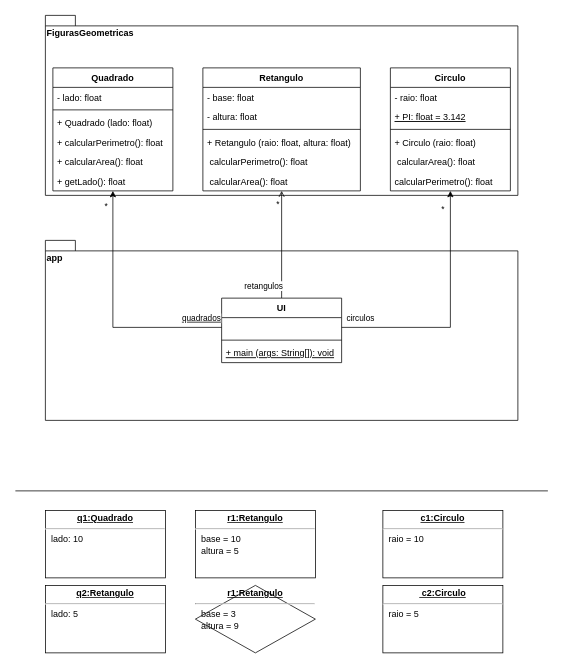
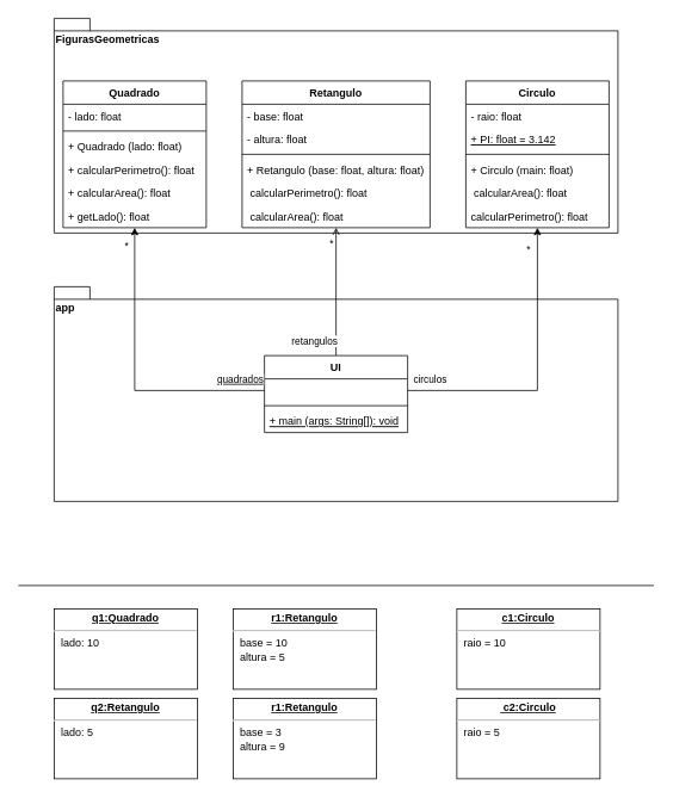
  <mxCell id="0" />
  <mxCell id="1" parent="0" />
  <mxCell id="2" value="FigurasGeometricas" style="shape=folder;fontStyle=1;spacingTop=10;tabWidth=40;tabHeight=14;tabPosition=left;html=1;align=left;verticalAlign=top;" vertex="1" parent="1"><mxGeometry x="60" y="20" width="630" height="240" as="geometry" /></mxCell>
  <mxCell id="3" value="Quadrado" style="swimlane;fontStyle=1;align=center;verticalAlign=top;childLayout=stackLayout;horizontal=1;startSize=26;horizontalStack=0;resizeParent=1;resizeParentMax=0;resizeLast=0;collapsible=1;marginBottom=0;" vertex="1" parent="1"><mxGeometry x="70" y="90" width="160" height="164" as="geometry" /></mxCell>
  <mxCell id="4" value="- lado: float" style="text;strokeColor=none;fillColor=none;align=left;verticalAlign=top;spacingLeft=4;spacingRight=4;overflow=hidden;rotatable=0;points=[[0,0.5],[1,0.5]];portConstraint=eastwest;" vertex="1" parent="3"><mxGeometry y="26" width="160" height="26" as="geometry" /></mxCell>
  <mxCell id="5" value="" style="line;strokeWidth=1;fillColor=none;align=left;verticalAlign=middle;spacingTop=-1;spacingLeft=3;spacingRight=3;rotatable=0;labelPosition=right;points=[];portConstraint=eastwest;" vertex="1" parent="3"><mxGeometry y="52" width="160" height="8" as="geometry" /></mxCell>
  <mxCell id="6" value="+ Quadrado (lado: float) " style="text;strokeColor=none;fillColor=none;align=left;verticalAlign=top;spacingLeft=4;spacingRight=4;overflow=hidden;rotatable=0;points=[[0,0.5],[1,0.5]];portConstraint=eastwest;" vertex="1" parent="3"><mxGeometry y="60" width="160" height="26" as="geometry" /></mxCell>
  <mxCell id="7" value="+ calcularPerimetro(): float" style="text;strokeColor=none;fillColor=none;align=left;verticalAlign=top;spacingLeft=4;spacingRight=4;overflow=hidden;rotatable=0;points=[[0,0.5],[1,0.5]];portConstraint=eastwest;" vertex="1" parent="3"><mxGeometry y="86" width="160" height="26" as="geometry" /></mxCell>
  <mxCell id="8" value="+ calcularArea(): float" style="text;strokeColor=none;fillColor=none;align=left;verticalAlign=top;spacingLeft=4;spacingRight=4;overflow=hidden;rotatable=0;points=[[0,0.5],[1,0.5]];portConstraint=eastwest;" vertex="1" parent="3"><mxGeometry y="112" width="160" height="26" as="geometry" /></mxCell>
  <mxCell id="9" value="+ getLado(): float" style="text;strokeColor=none;fillColor=none;align=left;verticalAlign=top;spacingLeft=4;spacingRight=4;overflow=hidden;rotatable=0;points=[[0,0.5],[1,0.5]];portConstraint=eastwest;" vertex="1" parent="3"><mxGeometry y="138" width="160" height="26" as="geometry" /></mxCell>
  <mxCell id="10" value="Retangulo" style="swimlane;fontStyle=1;align=center;verticalAlign=top;childLayout=stackLayout;horizontal=1;startSize=26;horizontalStack=0;resizeParent=1;resizeParentMax=0;resizeLast=0;collapsible=1;marginBottom=0;" vertex="1" parent="1"><mxGeometry x="270" y="90" width="210" height="164" as="geometry" /></mxCell>
  <mxCell id="11" value="- base: float" style="text;strokeColor=none;fillColor=none;align=left;verticalAlign=top;spacingLeft=4;spacingRight=4;overflow=hidden;rotatable=0;points=[[0,0.5],[1,0.5]];portConstraint=eastwest;" vertex="1" parent="10"><mxGeometry y="26" width="210" height="26" as="geometry" /></mxCell>
  <mxCell id="12" value="- altura: float" style="text;strokeColor=none;fillColor=none;align=left;verticalAlign=top;spacingLeft=4;spacingRight=4;overflow=hidden;rotatable=0;points=[[0,0.5],[1,0.5]];portConstraint=eastwest;" vertex="1" parent="10"><mxGeometry y="52" width="210" height="26" as="geometry" /></mxCell>
  <mxCell id="13" value="" style="line;strokeWidth=1;fillColor=none;align=left;verticalAlign=middle;spacingTop=-1;spacingLeft=3;spacingRight=3;rotatable=0;labelPosition=right;points=[];portConstraint=eastwest;" vertex="1" parent="10"><mxGeometry y="78" width="210" height="8" as="geometry" /></mxCell>
- <mxCell id="14" value="+ Retangulo (raio: float, altura: float)" style="text;strokeColor=none;fillColor=none;align=left;verticalAlign=top;spacingLeft=4;spacingRight=4;overflow=hidden;rotatable=0;points=[[0,0.5],[1,0.5]];portConstraint=eastwest;" vertex="1" parent="10"><mxGeometry y="86" width="210" height="26" as="geometry" /></mxCell>
+ <mxCell id="14" value="+ Retangulo (base: float, altura: float)" style="text;strokeColor=none;fillColor=none;align=left;verticalAlign=top;spacingLeft=4;spacingRight=4;overflow=hidden;rotatable=0;points=[[0,0.5],[1,0.5]];portConstraint=eastwest;" vertex="1" parent="10"><mxGeometry y="86" width="210" height="26" as="geometry" /></mxCell>
  <mxCell id="15" value=" calcularPerimetro(): float" style="text;strokeColor=none;fillColor=none;align=left;verticalAlign=top;spacingLeft=4;spacingRight=4;overflow=hidden;rotatable=0;points=[[0,0.5],[1,0.5]];portConstraint=eastwest;" vertex="1" parent="10"><mxGeometry y="112" width="210" height="26" as="geometry" /></mxCell>
  <mxCell id="16" value=" calcularArea(): float" style="text;strokeColor=none;fillColor=none;align=left;verticalAlign=top;spacingLeft=4;spacingRight=4;overflow=hidden;rotatable=0;points=[[0,0.5],[1,0.5]];portConstraint=eastwest;" vertex="1" parent="10"><mxGeometry y="138" width="210" height="26" as="geometry" /></mxCell>
  <mxCell id="17" value="" style="line;strokeWidth=1;fillColor=none;align=left;verticalAlign=middle;spacingTop=-1;spacingLeft=3;spacingRight=3;rotatable=0;labelPosition=right;points=[];portConstraint=eastwest;" vertex="1" parent="1"><mxGeometry x="20" y="650" width="710" height="8" as="geometry" /></mxCell>
  <mxCell id="18" value="&lt;p style=&quot;margin: 0px ; margin-top: 4px ; text-align: center ; text-decoration: underline&quot;&gt;&lt;b&gt;q1:Quadrado&lt;/b&gt;&lt;/p&gt;&lt;hr&gt;&lt;p style=&quot;margin: 0px ; margin-left: 8px&quot;&gt;lado: 10&lt;br&gt;&lt;/p&gt;" style="verticalAlign=top;align=left;overflow=fill;fontSize=12;fontFamily=Helvetica;html=1;" vertex="1" parent="1"><mxGeometry x="60" y="680" width="160" height="90" as="geometry" /></mxCell>
  <mxCell id="19" value="&lt;p style=&quot;margin: 0px ; margin-top: 4px ; text-align: center ; text-decoration: underline&quot;&gt;&lt;b&gt;q2:Retangulo&lt;/b&gt;&lt;/p&gt;&lt;hr&gt;&lt;p style=&quot;margin: 0px ; margin-left: 8px&quot;&gt;lado: 5&lt;br&gt;&lt;/p&gt;" style="verticalAlign=top;align=left;overflow=fill;fontSize=12;fontFamily=Helvetica;html=1;" vertex="1" parent="1"><mxGeometry x="60" y="780" width="160" height="90" as="geometry" /></mxCell>
  <mxCell id="20" value="&lt;p style=&quot;margin: 0px ; margin-top: 4px ; text-align: center ; text-decoration: underline&quot;&gt;&lt;b&gt;r1:Retangulo&lt;/b&gt;&lt;/p&gt;&lt;hr&gt;&lt;p style=&quot;margin: 0px ; margin-left: 8px&quot;&gt;base = 10&lt;br&gt;altura = 5&lt;br&gt;&lt;br&gt;&lt;/p&gt;" style="verticalAlign=top;align=left;overflow=fill;fontSize=12;fontFamily=Helvetica;html=1;" vertex="1" parent="1"><mxGeometry x="260" y="680" width="160" height="90" as="geometry" /></mxCell>
- <mxCell id="21" value="&lt;p style=&quot;margin: 0px ; margin-top: 4px ; text-align: center ; text-decoration: underline&quot;&gt;&lt;b&gt;r1:Retangulo&lt;/b&gt;&lt;/p&gt;&lt;hr&gt;&lt;p style=&quot;margin: 0px ; margin-left: 8px&quot;&gt;base = 3&lt;br&gt;altura = 9&lt;br&gt;&lt;br&gt;&lt;/p&gt;" style="rhombus;verticalAlign=top;align=left;overflow=fill;fontSize=12;fontFamily=Helvetica;html=1;" vertex="1" parent="1"><mxGeometry x="260" y="780" width="160" height="90" as="geometry" /></mxCell>
+ <mxCell id="21" value="&lt;p style=&quot;margin: 0px ; margin-top: 4px ; text-align: center ; text-decoration: underline&quot;&gt;&lt;b&gt;r1:Retangulo&lt;/b&gt;&lt;/p&gt;&lt;hr&gt;&lt;p style=&quot;margin: 0px ; margin-left: 8px&quot;&gt;base = 3&lt;br&gt;altura = 9&lt;br&gt;&lt;br&gt;&lt;/p&gt;" style="verticalAlign=top;align=left;overflow=fill;fontSize=12;fontFamily=Helvetica;html=1;" vertex="1" parent="1"><mxGeometry x="260" y="780" width="160" height="90" as="geometry" /></mxCell>
  <mxCell id="22" value="Circulo" style="swimlane;fontStyle=1;align=center;verticalAlign=top;childLayout=stackLayout;horizontal=1;startSize=26;horizontalStack=0;resizeParent=1;resizeParentMax=0;resizeLast=0;collapsible=1;marginBottom=0;" vertex="1" parent="1"><mxGeometry x="520" y="90" width="160" height="164" as="geometry" /></mxCell>
  <mxCell id="23" value="- raio: float" style="text;strokeColor=none;fillColor=none;align=left;verticalAlign=top;spacingLeft=4;spacingRight=4;overflow=hidden;rotatable=0;points=[[0,0.5],[1,0.5]];portConstraint=eastwest;" vertex="1" parent="22"><mxGeometry y="26" width="160" height="26" as="geometry" /></mxCell>
  <mxCell id="24" value="+ PI: float = 3.142" style="text;strokeColor=none;fillColor=none;align=left;verticalAlign=top;spacingLeft=4;spacingRight=4;overflow=hidden;rotatable=0;points=[[0,0.5],[1,0.5]];portConstraint=eastwest;fontStyle=4" vertex="1" parent="22"><mxGeometry y="52" width="160" height="26" as="geometry" /></mxCell>
  <mxCell id="25" value="" style="line;strokeWidth=1;fillColor=none;align=left;verticalAlign=middle;spacingTop=-1;spacingLeft=3;spacingRight=3;rotatable=0;labelPosition=right;points=[];portConstraint=eastwest;" vertex="1" parent="22"><mxGeometry y="78" width="160" height="8" as="geometry" /></mxCell>
- <mxCell id="26" value="+ Circulo (raio: float)" style="text;strokeColor=none;fillColor=none;align=left;verticalAlign=top;spacingLeft=4;spacingRight=4;overflow=hidden;rotatable=0;points=[[0,0.5],[1,0.5]];portConstraint=eastwest;" vertex="1" parent="22"><mxGeometry y="86" width="160" height="26" as="geometry" /></mxCell>
+ <mxCell id="26" value="+ Circulo (main: float)" style="text;strokeColor=none;fillColor=none;align=left;verticalAlign=top;spacingLeft=4;spacingRight=4;overflow=hidden;rotatable=0;points=[[0,0.5],[1,0.5]];portConstraint=eastwest;" vertex="1" parent="22"><mxGeometry y="86" width="160" height="26" as="geometry" /></mxCell>
  <mxCell id="27" value=" calcularArea(): float" style="text;strokeColor=none;fillColor=none;align=left;verticalAlign=top;spacingLeft=4;spacingRight=4;overflow=hidden;rotatable=0;points=[[0,0.5],[1,0.5]];portConstraint=eastwest;" vertex="1" parent="22"><mxGeometry y="112" width="160" height="26" as="geometry" /></mxCell>
  <mxCell id="28" value="calcularPerimetro(): float" style="text;strokeColor=none;fillColor=none;align=left;verticalAlign=top;spacingLeft=4;spacingRight=4;overflow=hidden;rotatable=0;points=[[0,0.5],[1,0.5]];portConstraint=eastwest;" vertex="1" parent="22"><mxGeometry y="138" width="160" height="26" as="geometry" /></mxCell>
  <mxCell id="29" value="&lt;p style=&quot;margin: 0px ; margin-top: 4px ; text-align: center ; text-decoration: underline&quot;&gt;&lt;b&gt;c1:Circulo&lt;/b&gt;&lt;/p&gt;&lt;hr&gt;&lt;p style=&quot;margin: 0px ; margin-left: 8px&quot;&gt;raio = 10&lt;br&gt;&lt;br&gt;&lt;/p&gt;" style="verticalAlign=top;align=left;overflow=fill;fontSize=12;fontFamily=Helvetica;html=1;" vertex="1" parent="1"><mxGeometry x="510" y="680" width="160" height="90" as="geometry" /></mxCell>
  <mxCell id="30" value="&lt;p style=&quot;margin: 0px ; margin-top: 4px ; text-align: center ; text-decoration: underline&quot;&gt;&lt;b&gt;&amp;nbsp;c2:Circulo&lt;/b&gt;&lt;/p&gt;&lt;hr&gt;&lt;p style=&quot;margin: 0px ; margin-left: 8px&quot;&gt;raio = 5&lt;br&gt;&lt;/p&gt;" style="verticalAlign=top;align=left;overflow=fill;fontSize=12;fontFamily=Helvetica;html=1;" vertex="1" parent="1"><mxGeometry x="510" y="780" width="160" height="90" as="geometry" /></mxCell>
  <mxCell id="31" value="app" style="shape=folder;fontStyle=1;spacingTop=10;tabWidth=40;tabHeight=14;tabPosition=left;html=1;align=left;verticalAlign=top;" vertex="1" parent="1"><mxGeometry x="60" y="320" width="630" height="240" as="geometry" /></mxCell>
  <mxCell id="32" style="edgeStyle=orthogonalEdgeStyle;rounded=0;orthogonalLoop=1;jettySize=auto;html=1;endArrow=open;" edge="1" parent="1" source="35" target="10"><mxGeometry relative="1" as="geometry" /></mxCell>
  <mxCell id="33" value="retangulos" style="edgeLabel;html=1;align=center;verticalAlign=middle;resizable=0;points=[];" vertex="1" connectable="0" parent="32"><mxGeometry x="-0.621" y="-1" relative="1" as="geometry"><mxPoint x="-26" y="10" as="offset" /></mxGeometry></mxCell>
  <mxCell id="34" value="*" style="edgeLabel;html=1;align=center;verticalAlign=middle;resizable=0;points=[];" vertex="1" connectable="0" parent="32"><mxGeometry x="0.768" y="-1" relative="1" as="geometry"><mxPoint x="-7" as="offset" /></mxGeometry></mxCell>
  <mxCell id="35" value="UI" style="swimlane;fontStyle=1;align=center;verticalAlign=top;childLayout=stackLayout;horizontal=1;startSize=26;horizontalStack=0;resizeParent=1;resizeParentMax=0;resizeLast=0;collapsible=1;marginBottom=0;" vertex="1" parent="1"><mxGeometry x="295" y="397" width="160" height="86" as="geometry" /></mxCell>
  <mxCell id="36" value=" " style="text;strokeColor=none;fillColor=none;align=left;verticalAlign=top;spacingLeft=4;spacingRight=4;overflow=hidden;rotatable=0;points=[[0,0.5],[1,0.5]];portConstraint=eastwest;" vertex="1" parent="35"><mxGeometry y="26" width="160" height="26" as="geometry" /></mxCell>
  <mxCell id="37" value="" style="line;strokeWidth=1;fillColor=none;align=left;verticalAlign=middle;spacingTop=-1;spacingLeft=3;spacingRight=3;rotatable=0;labelPosition=right;points=[];portConstraint=eastwest;" vertex="1" parent="35"><mxGeometry y="52" width="160" height="8" as="geometry" /></mxCell>
  <mxCell id="38" value="+ main (args: String[]): void" style="text;strokeColor=none;fillColor=none;align=left;verticalAlign=top;spacingLeft=4;spacingRight=4;overflow=hidden;rotatable=0;points=[[0,0.5],[1,0.5]];portConstraint=eastwest;fontStyle=4" vertex="1" parent="35"><mxGeometry y="60" width="160" height="26" as="geometry" /></mxCell>
  <mxCell id="39" style="edgeStyle=orthogonalEdgeStyle;rounded=0;orthogonalLoop=1;jettySize=auto;html=1;" edge="1" parent="1" source="36" target="3"><mxGeometry relative="1" as="geometry" /></mxCell>
  <mxCell id="40" value="quadrados" style="edgeLabel;html=1;align=center;verticalAlign=middle;resizable=0;points=[];fontStyle=4" vertex="1" connectable="0" parent="39"><mxGeometry x="-0.855" y="1" relative="1" as="geometry"><mxPoint x="-4" y="-14" as="offset" /></mxGeometry></mxCell>
  <mxCell id="41" value="*" style="edgeLabel;html=1;align=center;verticalAlign=middle;resizable=0;points=[];" vertex="1" connectable="0" parent="39"><mxGeometry x="0.883" y="1" relative="1" as="geometry"><mxPoint x="-9" as="offset" /></mxGeometry></mxCell>
  <mxCell id="42" style="edgeStyle=orthogonalEdgeStyle;rounded=0;orthogonalLoop=1;jettySize=auto;html=1;" edge="1" parent="1" source="36" target="22"><mxGeometry relative="1" as="geometry" /></mxCell>
  <mxCell id="43" value="circulos" style="edgeLabel;html=1;align=center;verticalAlign=middle;resizable=0;points=[];" vertex="1" connectable="0" parent="42"><mxGeometry x="-0.887" relative="1" as="geometry"><mxPoint x="6" y="-13" as="offset" /></mxGeometry></mxCell>
  <mxCell id="44" value="*" style="edgeLabel;html=1;align=center;verticalAlign=middle;resizable=0;points=[];" vertex="1" connectable="0" parent="42"><mxGeometry x="0.861" y="1" relative="1" as="geometry"><mxPoint x="-10" as="offset" /></mxGeometry></mxCell>
